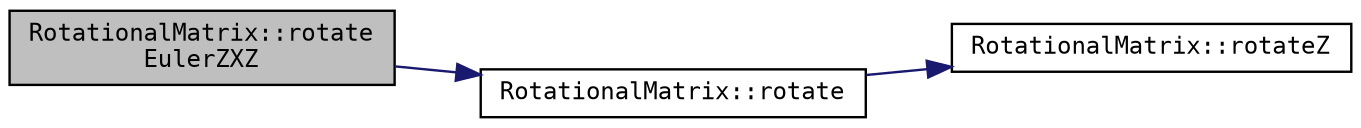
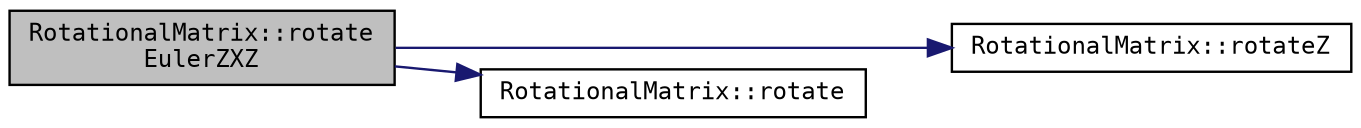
  digraph {
    fontname="DejaVu Sans Mono"
    rankdir=LR
    node [color=black fillcolor=white fontname="DejaVu Sans Mono" fontsize=10 shape=record style=filled]
    edge [color=midnightblue fontname="DejaVu Sans Mono" fontsize=10 labelfontname=Helvetica labelfontsize=10 style=solid]
    n1 [fillcolor=grey75 fontcolor=black height=0.2 label="RotationalMatrix::rotate\lEulerZXZ" width=0.4]
    n2 [height=0.2 label="RotationalMatrix::rotateZ" width=0.4]
    n3 [height=0.2 label="RotationalMatrix::rotate" width=0.4]
-   n3 -> n2
+   n1 -> n2
    n1 -> n3
  }
